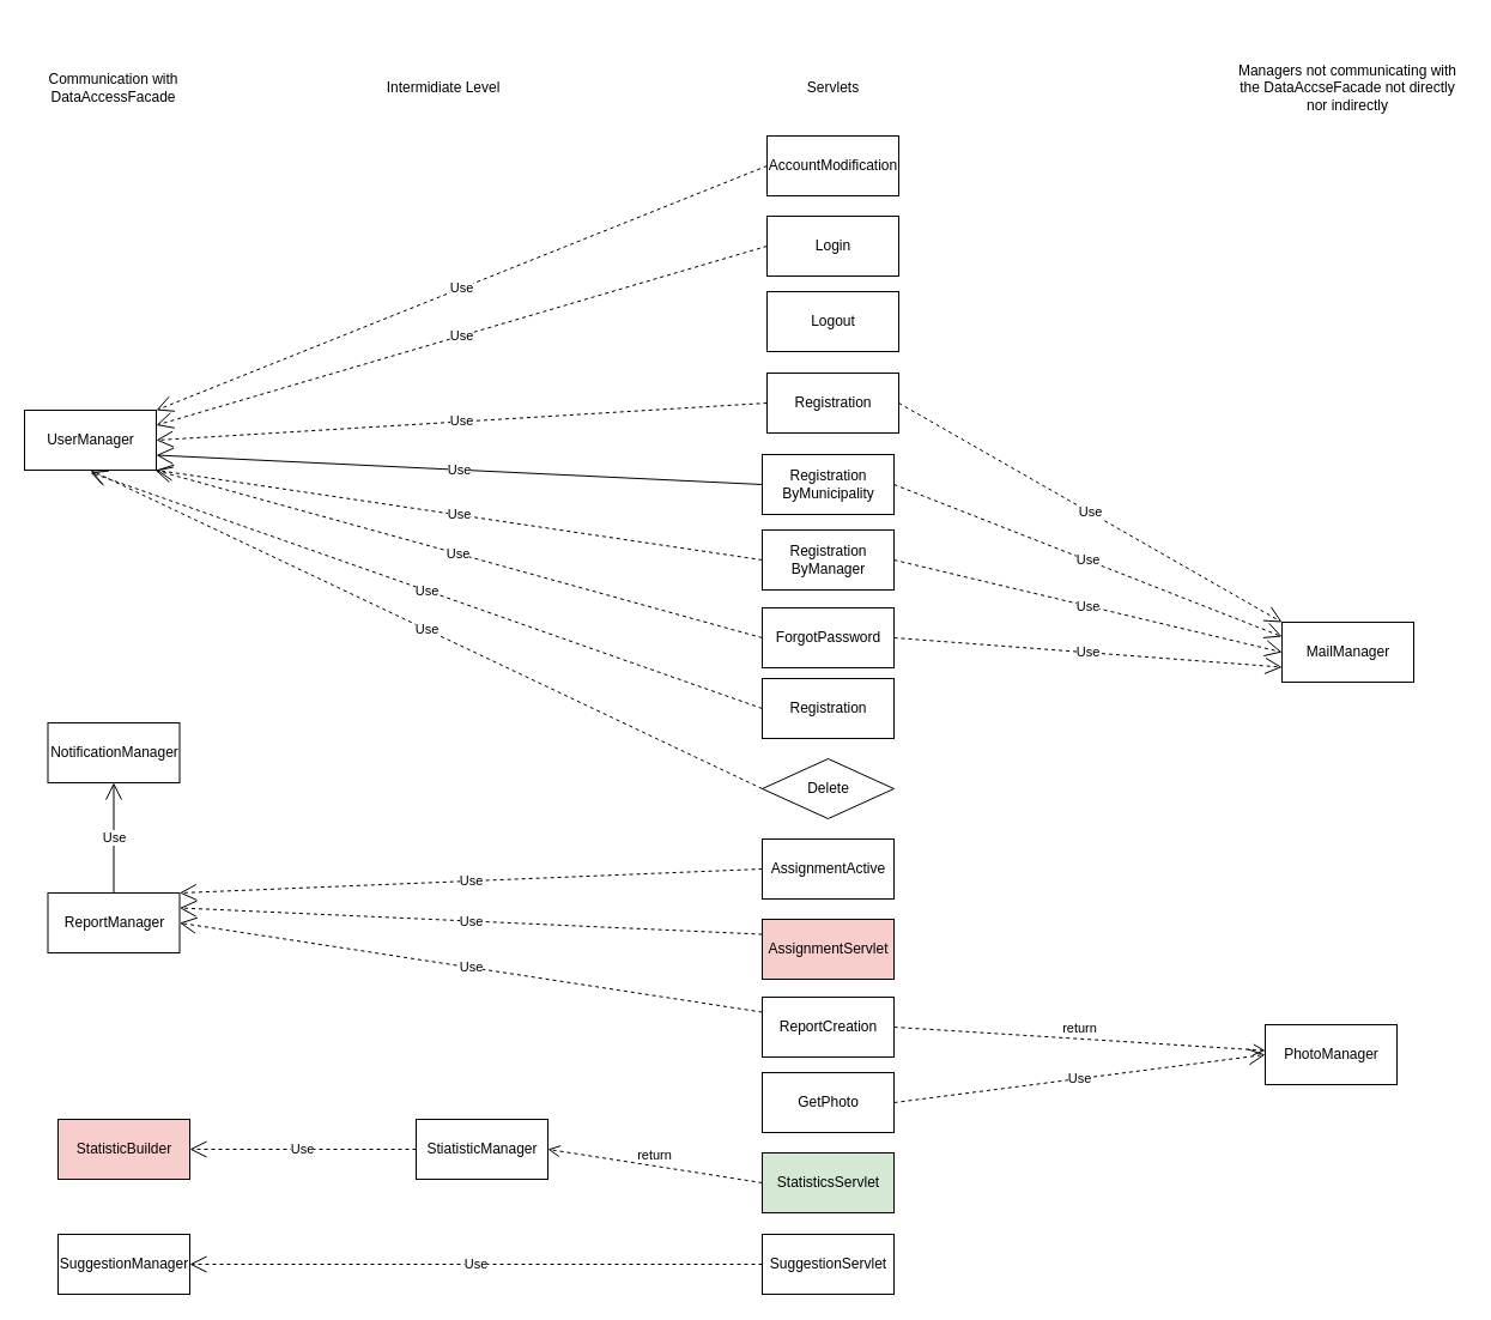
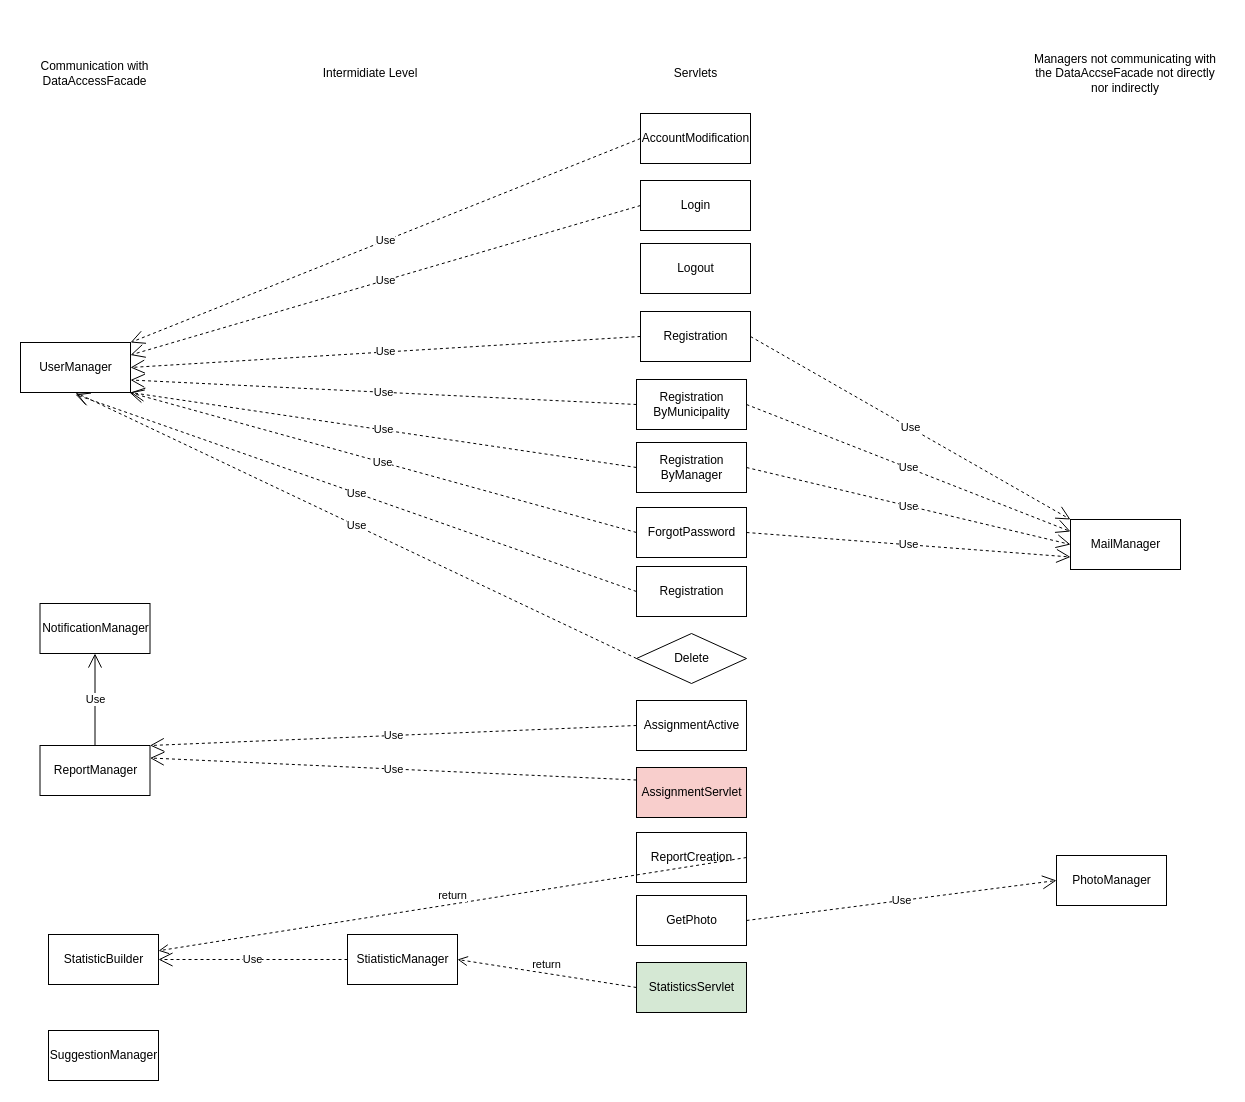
  <mxCell id="0" />
  <mxCell id="1" parent="0" />
  <mxCell id="2" value="AccountModification" style="html=1;" parent="1" vertex="1"><mxGeometry x="640" y="113" width="110" height="50" as="geometry" /></mxCell>
  <mxCell id="3" value="AssignmentActive" style="html=1;" parent="1" vertex="1"><mxGeometry x="636" y="700" width="110" height="50" as="geometry" /></mxCell>
  <mxCell id="4" value="AssignmentServlet" style="html=1;fillColor=#f8cecc;" parent="1" vertex="1"><mxGeometry x="636" y="767" width="110" height="50" as="geometry" /></mxCell>
  <mxCell id="5" value="Delete" style="rhombus;html=1;" parent="1" vertex="1"><mxGeometry x="636" y="633" width="110" height="50" as="geometry" /></mxCell>
  <mxCell id="6" value="ForgotPassword" style="html=1;" parent="1" vertex="1"><mxGeometry x="636" y="507" width="110" height="50" as="geometry" /></mxCell>
  <mxCell id="7" value="GetPhoto" style="html=1;" parent="1" vertex="1"><mxGeometry x="636" y="895" width="110" height="50" as="geometry" /></mxCell>
  <mxCell id="8" value="Login" style="html=1;" parent="1" vertex="1"><mxGeometry x="640" y="180" width="110" height="50" as="geometry" /></mxCell>
  <mxCell id="9" value="Logout" style="html=1;" parent="1" vertex="1"><mxGeometry x="640" y="243" width="110" height="50" as="geometry" /></mxCell>
  <mxCell id="10" value="Registration" style="html=1;" parent="1" vertex="1"><mxGeometry x="640" y="311" width="110" height="50" as="geometry" /></mxCell>
  <mxCell id="11" value="Registration&lt;br&gt;ByMunicipality&lt;br&gt;" style="html=1;" parent="1" vertex="1"><mxGeometry x="636" y="379" width="110" height="50" as="geometry" /></mxCell>
  <mxCell id="12" value="Registration&lt;br&gt;ByManager" style="html=1;" parent="1" vertex="1"><mxGeometry x="636" y="442" width="110" height="50" as="geometry" /></mxCell>
  <mxCell id="13" value="ReportCreation" style="html=1;" parent="1" vertex="1"><mxGeometry x="636" y="832" width="110" height="50" as="geometry" /></mxCell>
  <mxCell id="14" value="StatisticsServlet" style="html=1;fillColor=#d5e8d4;" parent="1" vertex="1"><mxGeometry x="636" y="962" width="110" height="50" as="geometry" /></mxCell>
- <mxCell id="15" value="SuggestionServlet" style="html=1;" parent="1" vertex="1"><mxGeometry x="636" y="1030" width="110" height="50" as="geometry" /></mxCell>
  <mxCell id="16" value="UserManager" style="html=1;" parent="1" vertex="1"><mxGeometry x="20" y="342" width="110" height="50" as="geometry" /></mxCell>
  <mxCell id="17" value="MailManager" style="html=1;" parent="1" vertex="1"><mxGeometry x="1070" y="519" width="110" height="50" as="geometry" /></mxCell>
  <mxCell id="18" value="Use" style="endArrow=open;endSize=12;dashed=1;html=1;exitX=1;exitY=0.5;exitDx=0;exitDy=0;entryX=0;entryY=0;entryDx=0;entryDy=0;" parent="1" source="10" target="17" edge="1"><mxGeometry width="160" relative="1" as="geometry"><mxPoint x="141" y="1068" as="sourcePoint" /><mxPoint x="301" y="1068" as="targetPoint" /></mxGeometry></mxCell>
  <mxCell id="19" value="Use" style="endArrow=open;endSize=12;dashed=1;html=1;exitX=1;exitY=0.5;exitDx=0;exitDy=0;entryX=0;entryY=0.24;entryDx=0;entryDy=0;entryPerimeter=0;" parent="1" source="11" target="17" edge="1"><mxGeometry width="160" relative="1" as="geometry"><mxPoint x="760" y="344" as="sourcePoint" /><mxPoint x="1080" y="529" as="targetPoint" /></mxGeometry></mxCell>
  <mxCell id="20" value="Use" style="endArrow=open;endSize=12;dashed=1;html=1;exitX=1;exitY=0.5;exitDx=0;exitDy=0;entryX=0;entryY=0.5;entryDx=0;entryDy=0;entryPerimeter=0;" parent="1" source="12" target="17" edge="1"><mxGeometry width="160" relative="1" as="geometry"><mxPoint x="770" y="354" as="sourcePoint" /><mxPoint x="1090" y="539" as="targetPoint" /></mxGeometry></mxCell>
  <mxCell id="21" value="Use" style="endArrow=open;endSize=12;dashed=1;html=1;exitX=1;exitY=0.5;exitDx=0;exitDy=0;entryX=0;entryY=0.75;entryDx=0;entryDy=0;" parent="1" source="6" target="17" edge="1"><mxGeometry width="160" relative="1" as="geometry"><mxPoint x="780" y="364" as="sourcePoint" /><mxPoint x="1100" y="549" as="targetPoint" /></mxGeometry></mxCell>
  <mxCell id="22" value="Use" style="endArrow=open;endSize=12;dashed=1;html=1;exitX=0;exitY=0.5;exitDx=0;exitDy=0;entryX=1;entryY=0.25;entryDx=0;entryDy=0;" parent="1" source="8" target="16" edge="1"><mxGeometry width="160" relative="1" as="geometry"><mxPoint x="141" y="1068" as="sourcePoint" /><mxPoint x="301" y="1068" as="targetPoint" /></mxGeometry></mxCell>
  <mxCell id="23" value="Use" style="endArrow=open;endSize=12;dashed=1;html=1;exitX=0;exitY=0.5;exitDx=0;exitDy=0;entryX=1;entryY=0;entryDx=0;entryDy=0;" parent="1" source="2" target="16" edge="1"><mxGeometry width="160" relative="1" as="geometry"><mxPoint x="660" y="225" as="sourcePoint" /><mxPoint x="271" y="275.5" as="targetPoint" /></mxGeometry></mxCell>
  <mxCell id="24" value="Use" style="endArrow=open;endSize=12;dashed=1;html=1;exitX=0;exitY=0.5;exitDx=0;exitDy=0;entryX=1;entryY=0.5;entryDx=0;entryDy=0;" parent="1" source="10" target="16" edge="1"><mxGeometry width="160" relative="1" as="geometry"><mxPoint x="670" y="235" as="sourcePoint" /><mxPoint x="281" y="285.5" as="targetPoint" /></mxGeometry></mxCell>
- <mxCell id="25" value="Use" style="endArrow=open;endSize=12;dashed=0;html=1;exitX=0;exitY=0.5;exitDx=0;exitDy=0;entryX=1;entryY=0.75;entryDx=0;entryDy=0;" parent="1" source="11" target="16" edge="1"><mxGeometry width="160" relative="1" as="geometry"><mxPoint x="680" y="245" as="sourcePoint" /><mxPoint x="291" y="295.5" as="targetPoint" /></mxGeometry></mxCell>
+ <mxCell id="25" value="Use" style="endArrow=open;endSize=12;dashed=1;html=1;exitX=0;exitY=0.5;exitDx=0;exitDy=0;entryX=1;entryY=0.75;entryDx=0;entryDy=0;" parent="1" source="11" target="16" edge="1"><mxGeometry width="160" relative="1" as="geometry"><mxPoint x="680" y="245" as="sourcePoint" /><mxPoint x="291" y="295.5" as="targetPoint" /></mxGeometry></mxCell>
  <mxCell id="26" value="Use" style="endArrow=open;endSize=12;dashed=1;html=1;exitX=0;exitY=0.5;exitDx=0;exitDy=0;entryX=1;entryY=1;entryDx=0;entryDy=0;" parent="1" source="12" target="16" edge="1"><mxGeometry width="160" relative="1" as="geometry"><mxPoint x="690" y="255" as="sourcePoint" /><mxPoint x="301" y="305.5" as="targetPoint" /></mxGeometry></mxCell>
  <mxCell id="27" value="Use" style="endArrow=open;endSize=12;dashed=1;html=1;exitX=0;exitY=0.5;exitDx=0;exitDy=0;" parent="1" source="6" edge="1"><mxGeometry width="160" relative="1" as="geometry"><mxPoint x="700" y="265" as="sourcePoint" /><mxPoint x="129" y="392" as="targetPoint" /></mxGeometry></mxCell>
  <mxCell id="28" value="Use" style="endArrow=open;endSize=12;dashed=1;html=1;exitX=0;exitY=0.5;exitDx=0;exitDy=0;entryX=0.5;entryY=1;entryDx=0;entryDy=0;" parent="1" source="5" target="16" edge="1"><mxGeometry width="160" relative="1" as="geometry"><mxPoint x="710" y="275" as="sourcePoint" /><mxPoint x="321" y="325.5" as="targetPoint" /></mxGeometry></mxCell>
  <mxCell id="29" value="ReportManager" style="html=1;" parent="1" vertex="1"><mxGeometry x="39.5" y="745" width="110" height="50" as="geometry" /></mxCell>
  <mxCell id="30" value="Use" style="endArrow=open;endSize=12;dashed=1;html=1;exitX=0;exitY=0.5;exitDx=0;exitDy=0;entryX=1;entryY=0;entryDx=0;entryDy=0;" parent="1" source="3" target="29" edge="1"><mxGeometry width="160" relative="1" as="geometry"><mxPoint x="650" y="612" as="sourcePoint" /><mxPoint x="206" y="303" as="targetPoint" /></mxGeometry></mxCell>
  <mxCell id="31" value="Use" style="endArrow=open;endSize=12;dashed=1;html=1;exitX=0;exitY=0.25;exitDx=0;exitDy=0;entryX=1;entryY=0.25;entryDx=0;entryDy=0;" parent="1" source="4" target="29" edge="1"><mxGeometry width="160" relative="1" as="geometry"><mxPoint x="650" y="683" as="sourcePoint" /><mxPoint x="261" y="723" as="targetPoint" /></mxGeometry></mxCell>
- <mxCell id="32" value="Use" style="endArrow=open;endSize=12;dashed=1;html=1;exitX=0;exitY=0.25;exitDx=0;exitDy=0;entryX=1;entryY=0.5;entryDx=0;entryDy=0;" parent="1" source="13" target="29" edge="1"><mxGeometry width="160" relative="1" as="geometry"><mxPoint x="660" y="693" as="sourcePoint" /><mxPoint x="271" y="733" as="targetPoint" /></mxGeometry></mxCell>
  <mxCell id="33" value="StiatisticManager" style="html=1;" parent="1" vertex="1"><mxGeometry x="347" y="934" width="110" height="50" as="geometry" /></mxCell>
  <mxCell id="34" value="return" style="html=1;verticalAlign=bottom;endArrow=open;dashed=1;endSize=8;exitX=0;exitY=0.5;exitDx=0;exitDy=0;entryX=1;entryY=0.5;entryDx=0;entryDy=0;" parent="1" source="14" target="33" edge="1"><mxGeometry relative="1" as="geometry"><mxPoint x="221" y="1068" as="sourcePoint" /><mxPoint x="141" y="1068" as="targetPoint" /></mxGeometry></mxCell>
- <mxCell id="35" value="StatisticBuilder" style="html=1;fillColor=#f8cecc;" parent="1" vertex="1"><mxGeometry x="48" y="934" width="110" height="50" as="geometry" /></mxCell>
+ <mxCell id="35" value="StatisticBuilder" style="html=1;" parent="1" vertex="1"><mxGeometry x="48" y="934" width="110" height="50" as="geometry" /></mxCell>
  <mxCell id="36" value="Use" style="endArrow=open;endSize=12;dashed=1;html=1;exitX=0;exitY=0.5;exitDx=0;exitDy=0;entryX=1;entryY=0.5;entryDx=0;entryDy=0;" parent="1" source="33" target="35" edge="1"><mxGeometry width="160" relative="1" as="geometry"><mxPoint x="20" y="1068" as="sourcePoint" /><mxPoint x="180" y="1068" as="targetPoint" /></mxGeometry></mxCell>
  <mxCell id="37" value="SuggestionManager" style="html=1;" parent="1" vertex="1"><mxGeometry x="48" y="1030" width="110" height="50" as="geometry" /></mxCell>
- <mxCell id="38" value="Use" style="endArrow=open;endSize=12;dashed=1;html=1;exitX=0;exitY=0.5;exitDx=0;exitDy=0;entryX=1;entryY=0.5;entryDx=0;entryDy=0;" parent="1" source="15" target="37" edge="1"><mxGeometry width="160" relative="1" as="geometry"><mxPoint x="19" y="1101" as="sourcePoint" /><mxPoint x="179" y="1101" as="targetPoint" /></mxGeometry></mxCell>
  <mxCell id="39" value="Communication with DataAccessFacade" style="text;html=1;strokeColor=none;fillColor=none;align=center;verticalAlign=middle;whiteSpace=wrap;rounded=0;" parent="1" vertex="1"><mxGeometry x="20" y="40" width="149" height="65" as="geometry" /></mxCell>
  <mxCell id="40" value="Servlets" style="text;html=1;strokeColor=none;fillColor=none;align=center;verticalAlign=middle;whiteSpace=wrap;rounded=0;" parent="1" vertex="1"><mxGeometry x="598.5" y="20" width="193" height="105" as="geometry" /></mxCell>
  <mxCell id="41" value="Intermidiate Level" style="text;html=1;strokeColor=none;fillColor=none;align=center;verticalAlign=middle;whiteSpace=wrap;rounded=0;" parent="1" vertex="1"><mxGeometry x="315" y="30.5" width="110" height="84" as="geometry" /></mxCell>
  <mxCell id="42" value="Managers not communicating with the DataAccseFacade not directly nor indirectly" style="text;html=1;strokeColor=none;fillColor=none;align=center;verticalAlign=middle;whiteSpace=wrap;rounded=0;" parent="1" vertex="1"><mxGeometry x="1027" y="29.25" width="196" height="86.5" as="geometry" /></mxCell>
  <mxCell id="43" value="NotificationManager" style="html=1;" parent="1" vertex="1"><mxGeometry x="39.5" y="603" width="110" height="50" as="geometry" /></mxCell>
  <mxCell id="44" value="Use" style="endArrow=open;endSize=12;dashed=0;html=1;exitX=0.5;exitY=0;exitDx=0;exitDy=0;entryX=0.5;entryY=1;entryDx=0;entryDy=0;" parent="1" source="29" target="43" edge="1"><mxGeometry width="160" relative="1" as="geometry"><mxPoint x="20" y="1068" as="sourcePoint" /><mxPoint x="180" y="1068" as="targetPoint" /></mxGeometry></mxCell>
  <mxCell id="45" value="PhotoManager" style="html=1;" parent="1" vertex="1"><mxGeometry x="1056" y="855" width="110" height="50" as="geometry" /></mxCell>
  <mxCell id="46" value="Use" style="endArrow=open;endSize=12;dashed=1;html=1;exitX=1;exitY=0.5;exitDx=0;exitDy=0;entryX=0;entryY=0.5;entryDx=0;entryDy=0;" parent="1" source="7" target="45" edge="1"><mxGeometry width="160" relative="1" as="geometry"><mxPoint x="20" y="1068" as="sourcePoint" /><mxPoint x="180" y="1068" as="targetPoint" /></mxGeometry></mxCell>
- <mxCell id="47" value="return" style="html=1;verticalAlign=bottom;endArrow=open;dashed=1;endSize=8;exitX=1;exitY=0.5;exitDx=0;exitDy=0;" parent="1" source="13" target="45" edge="1"><mxGeometry relative="1" as="geometry"><mxPoint x="100" y="1068" as="sourcePoint" /><mxPoint x="20" y="1068" as="targetPoint" /></mxGeometry></mxCell>
+ <mxCell id="47" value="return" style="html=1;verticalAlign=bottom;endArrow=open;dashed=1;endSize=8;exitX=1;exitY=0.5;exitDx=0;exitDy=0;" parent="1" source="13" target="35" edge="1"><mxGeometry relative="1" as="geometry"><mxPoint x="100" y="1068" as="sourcePoint" /><mxPoint x="20" y="1068" as="targetPoint" /></mxGeometry></mxCell>
  <mxCell id="48" value="Registration" style="html=1;" vertex="1" parent="1"><mxGeometry x="636" y="566" width="110" height="50" as="geometry" /></mxCell>
  <mxCell id="49" value="Use" style="endArrow=open;endSize=12;dashed=1;html=1;exitX=0;exitY=0.5;exitDx=0;exitDy=0;" edge="1" parent="1" source="48"><mxGeometry width="160" relative="1" as="geometry"><mxPoint x="646" y="668" as="sourcePoint" /><mxPoint x="75" y="394" as="targetPoint" /></mxGeometry></mxCell>
